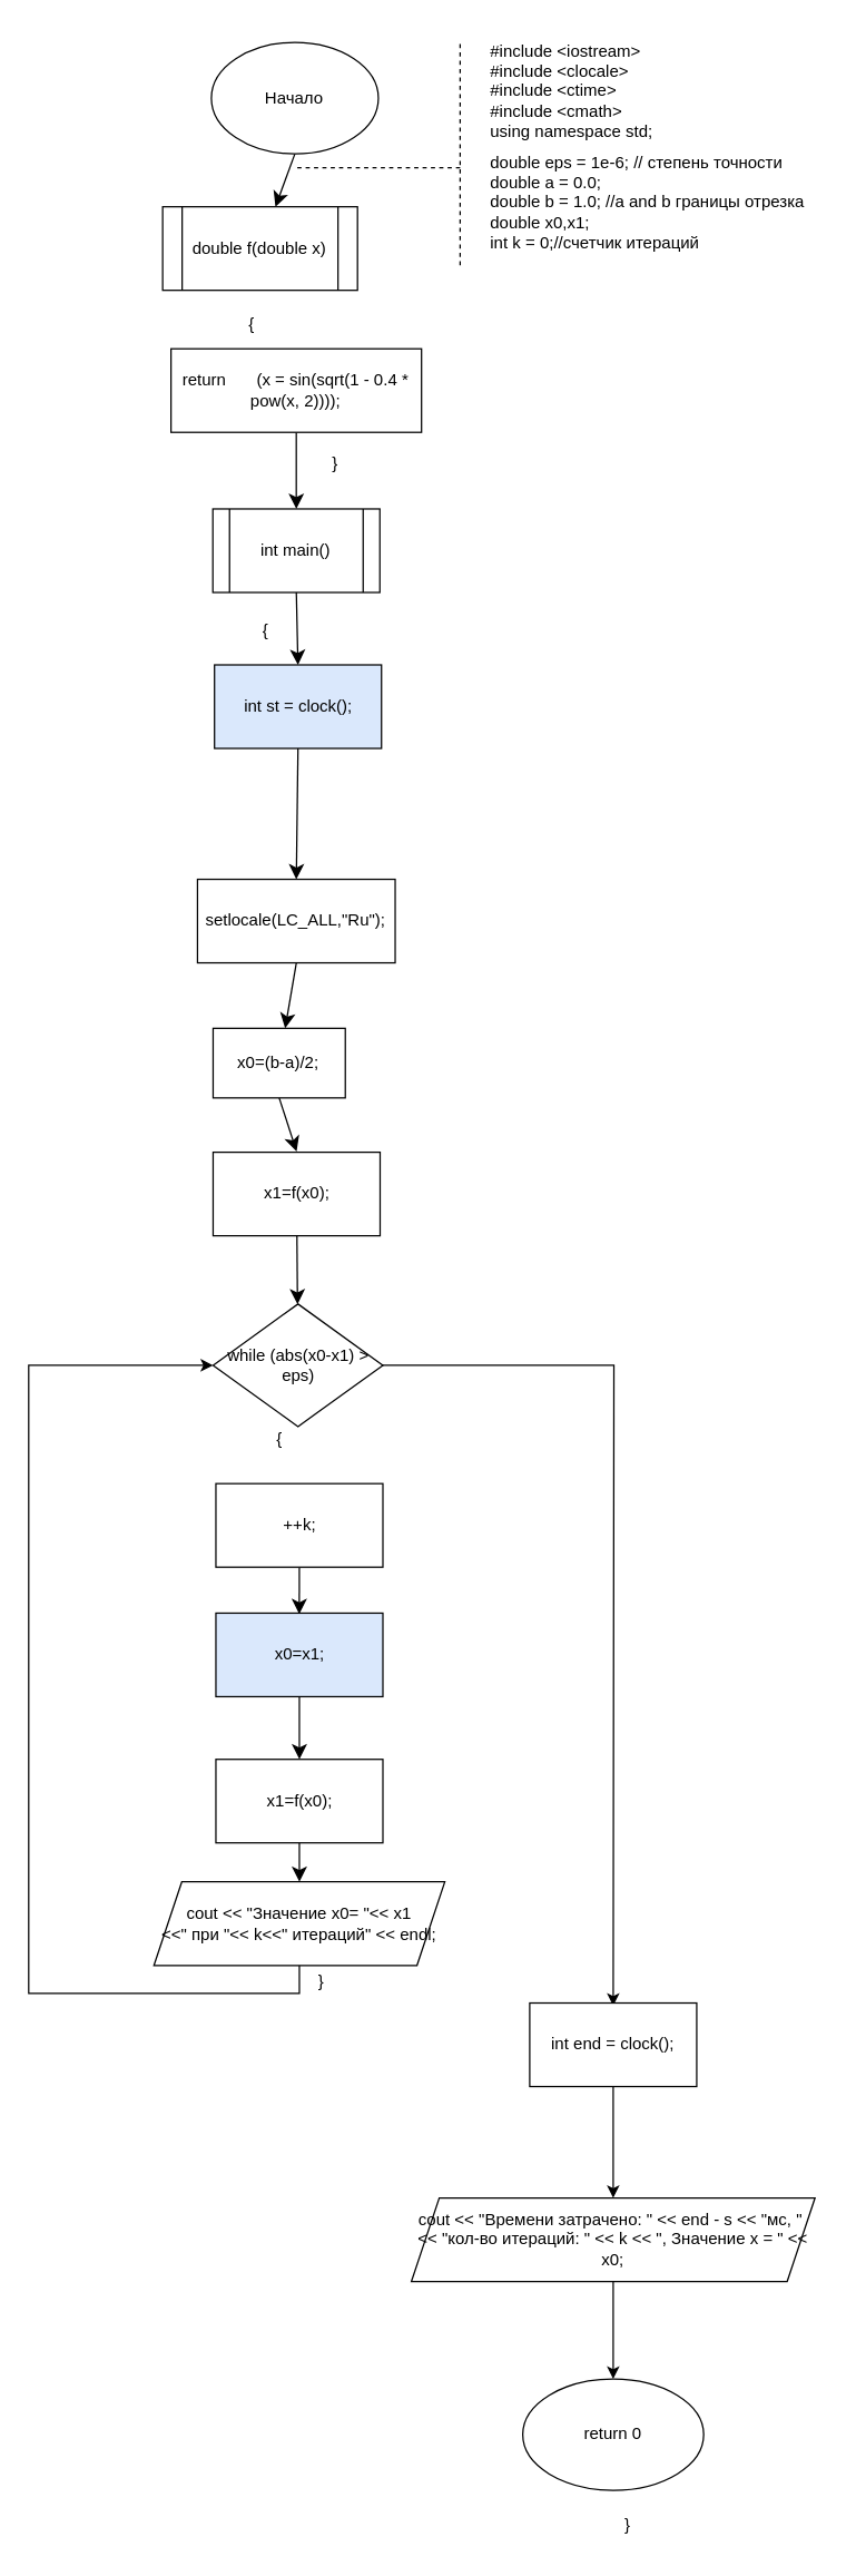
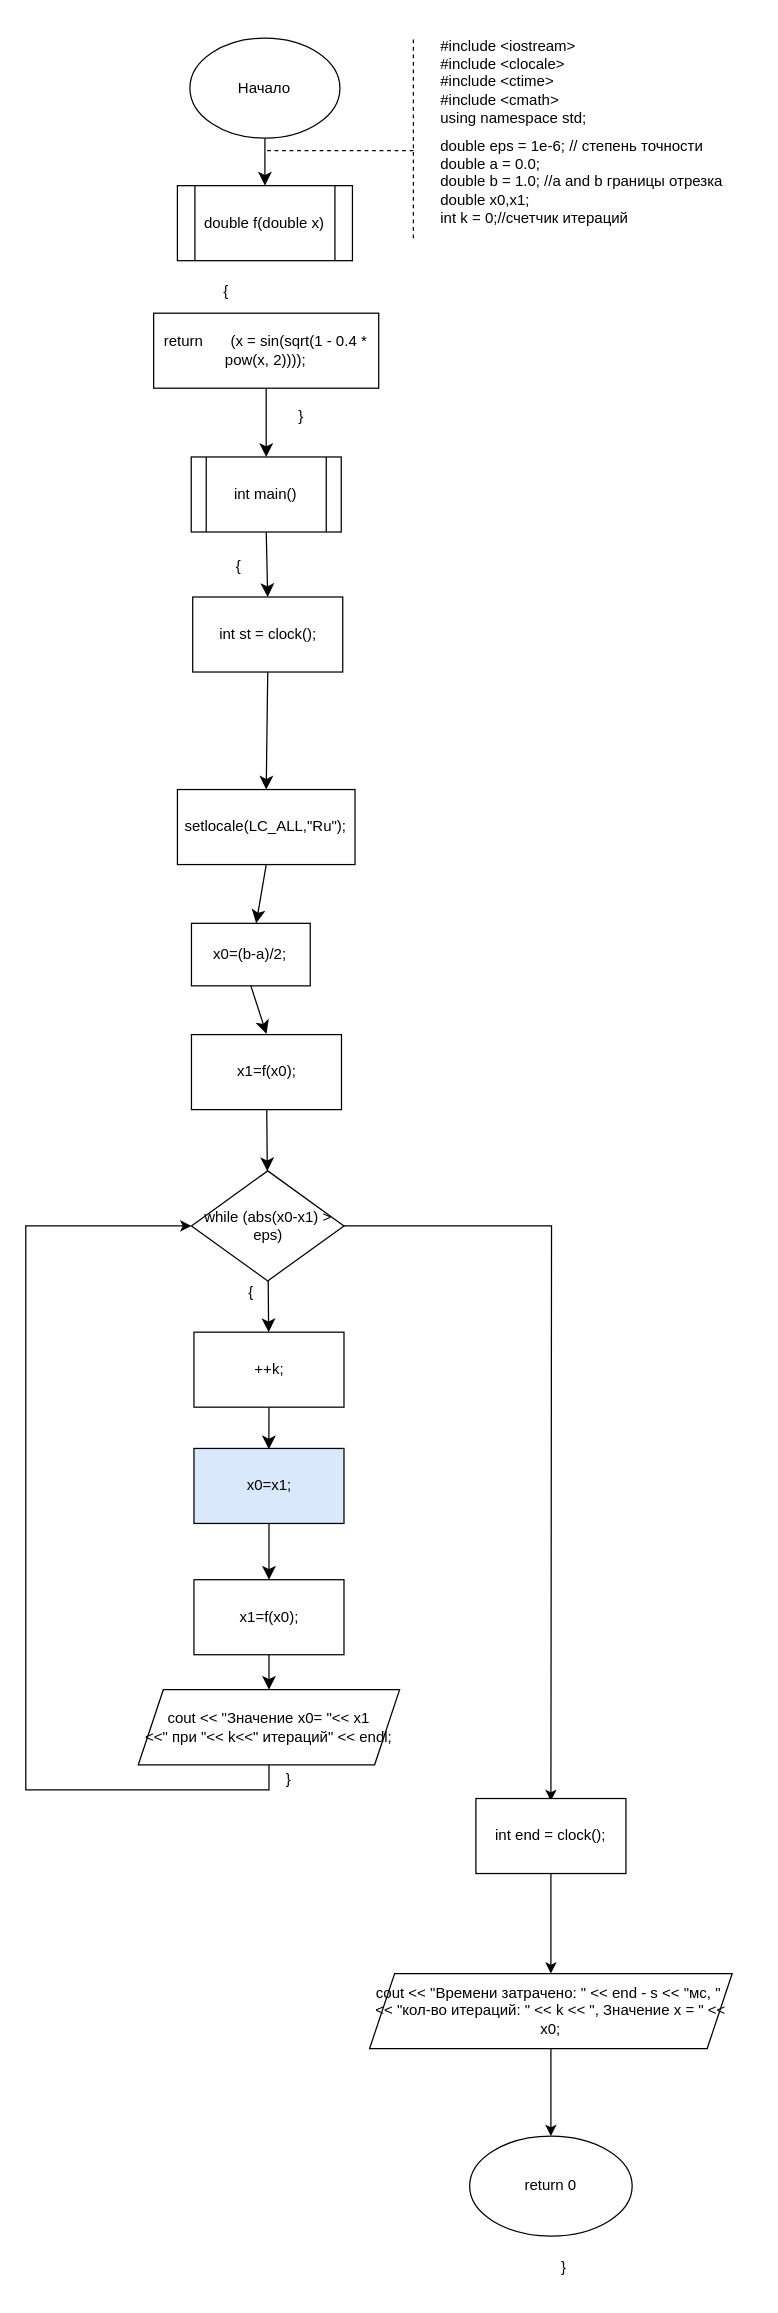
  <mxCell id="0" />
  <mxCell id="1" parent="0" />
  <mxCell id="2" style="edgeStyle=none;curved=1;rounded=0;orthogonalLoop=1;jettySize=auto;html=1;exitX=0.5;exitY=1;exitDx=0;exitDy=0;fontSize=12;startSize=8;endSize=8;" edge="1" parent="1" source="3" target="4"><mxGeometry relative="1" as="geometry"><mxPoint x="211.355" y="158.762" as="targetPoint" /></mxGeometry></mxCell>
  <mxCell id="3" value="Начало" style="ellipse;whiteSpace=wrap;html=1;" vertex="1" parent="1"><mxGeometry x="151.26" y="30" width="120" height="80" as="geometry" /></mxCell>
- <mxCell id="4" value="double f(double x)" style="shape=process;whiteSpace=wrap;html=1;backgroundOutline=1;" vertex="1" parent="1"><mxGeometry x="116.26" y="148" width="140" height="60" as="geometry" /></mxCell>
+ <mxCell id="4" value="double f(double x)" style="shape=process;whiteSpace=wrap;html=1;backgroundOutline=1;" vertex="1" parent="1"><mxGeometry x="141.26" y="148" width="140" height="60" as="geometry" /></mxCell>
  <mxCell id="5" style="edgeStyle=none;curved=1;rounded=0;orthogonalLoop=1;jettySize=auto;html=1;exitX=0.5;exitY=1;exitDx=0;exitDy=0;fontSize=12;startSize=8;endSize=8;" edge="1" parent="1" source="6" target="8"><mxGeometry relative="1" as="geometry"><mxPoint x="212.308" y="353.429" as="targetPoint" /></mxGeometry></mxCell>
  <mxCell id="6" value="return &lt;span style=&quot;white-space:pre&quot;&gt;&#09;&lt;/span&gt;(x = sin(sqrt(1 - 0.4 * pow(x, 2))));" style="rounded=0;whiteSpace=wrap;html=1;" vertex="1" parent="1"><mxGeometry x="122.26" y="250" width="180" height="60" as="geometry" /></mxCell>
  <mxCell id="7" style="edgeStyle=none;curved=1;rounded=0;orthogonalLoop=1;jettySize=auto;html=1;exitX=0.5;exitY=1;exitDx=0;exitDy=0;entryX=0.5;entryY=0;entryDx=0;entryDy=0;fontSize=12;startSize=8;endSize=8;" edge="1" parent="1" source="8" target="27"><mxGeometry relative="1" as="geometry" /></mxCell>
  <mxCell id="8" value="int main()" style="shape=process;whiteSpace=wrap;html=1;backgroundOutline=1;" vertex="1" parent="1"><mxGeometry x="152.308" y="364.999" width="120" height="60" as="geometry" /></mxCell>
  <mxCell id="9" style="edgeStyle=none;curved=1;rounded=0;orthogonalLoop=1;jettySize=auto;html=1;exitX=0.5;exitY=1;exitDx=0;exitDy=0;fontSize=12;startSize=8;endSize=8;" edge="1" parent="1" source="10" target="12"><mxGeometry relative="1" as="geometry"><mxPoint x="212.498" y="723.238" as="targetPoint" /></mxGeometry></mxCell>
  <mxCell id="10" value="setlocale(LC_ALL,&quot;Ru&quot;);" style="rounded=0;whiteSpace=wrap;html=1;" vertex="1" parent="1"><mxGeometry x="141.28" y="631" width="142.05" height="60" as="geometry" /></mxCell>
  <mxCell id="11" style="edgeStyle=none;curved=1;rounded=0;orthogonalLoop=1;jettySize=auto;html=1;exitX=0.5;exitY=1;exitDx=0;exitDy=0;fontSize=12;startSize=8;endSize=8;" edge="1" parent="1" source="12"><mxGeometry relative="1" as="geometry"><mxPoint x="212.498" y="826.476" as="targetPoint" /></mxGeometry></mxCell>
  <mxCell id="12" value="x0=(b-a)/2;" style="rounded=0;whiteSpace=wrap;html=1;" vertex="1" parent="1"><mxGeometry x="152.498" y="737.998" width="95" height="50" as="geometry" /></mxCell>
  <mxCell id="13" value="" style="edgeStyle=none;curved=1;rounded=0;orthogonalLoop=1;jettySize=auto;html=1;fontSize=12;startSize=8;endSize=8;" edge="1" parent="1" source="14" target="17"><mxGeometry relative="1" as="geometry" /></mxCell>
  <mxCell id="14" value="x1=f(x0);" style="whiteSpace=wrap;html=1;" vertex="1" parent="1"><mxGeometry x="152.5" y="827" width="120" height="60" as="geometry" /></mxCell>
+ <mxCell id="15" value="" style="edgeStyle=none;curved=1;rounded=0;orthogonalLoop=1;jettySize=auto;html=1;fontSize=12;startSize=8;endSize=8;" edge="1" parent="1" source="17" target="19"><mxGeometry relative="1" as="geometry" /></mxCell>
  <mxCell id="16" style="edgeStyle=orthogonalEdgeStyle;rounded=0;orthogonalLoop=1;jettySize=auto;html=1;exitX=1;exitY=0.5;exitDx=0;exitDy=0;" edge="1" parent="1" source="17"><mxGeometry relative="1" as="geometry"><mxPoint x="440" y="1440" as="targetPoint" /></mxGeometry></mxCell>
  <mxCell id="17" value="while (abs(x0-x1) &amp;gt; eps)" style="rhombus;whiteSpace=wrap;html=1;" vertex="1" parent="1"><mxGeometry x="152.5" y="936" width="122" height="88" as="geometry" /></mxCell>
  <mxCell id="18" style="edgeStyle=none;curved=1;rounded=0;orthogonalLoop=1;jettySize=auto;html=1;exitX=0.5;exitY=1;exitDx=0;exitDy=0;fontSize=12;startSize=8;endSize=8;" edge="1" parent="1" source="19"><mxGeometry relative="1" as="geometry"><mxPoint x="214.403" y="1158.667" as="targetPoint" /></mxGeometry></mxCell>
  <mxCell id="19" value="++k;" style="whiteSpace=wrap;html=1;" vertex="1" parent="1"><mxGeometry x="154.5" y="1065" width="120" height="60" as="geometry" /></mxCell>
  <mxCell id="20" value="" style="edgeStyle=none;curved=1;rounded=0;orthogonalLoop=1;jettySize=auto;html=1;fontSize=12;startSize=8;endSize=8;" edge="1" parent="1" source="21" target="23"><mxGeometry relative="1" as="geometry" /></mxCell>
  <mxCell id="21" value="x0=x1;" style="whiteSpace=wrap;html=1;fillColor=#dae8fc;" vertex="1" parent="1"><mxGeometry x="154.5" y="1158" width="120" height="60" as="geometry" /></mxCell>
  <mxCell id="22" value="" style="edgeStyle=none;curved=1;rounded=0;orthogonalLoop=1;jettySize=auto;html=1;fontSize=12;startSize=8;endSize=8;" edge="1" parent="1" source="23" target="25"><mxGeometry relative="1" as="geometry" /></mxCell>
  <mxCell id="23" value="x1=f(x0);" style="whiteSpace=wrap;html=1;" vertex="1" parent="1"><mxGeometry x="154.5" y="1263" width="120" height="60" as="geometry" /></mxCell>
  <mxCell id="24" style="edgeStyle=orthogonalEdgeStyle;rounded=0;orthogonalLoop=1;jettySize=auto;html=1;exitX=0.5;exitY=1;exitDx=0;exitDy=0;entryX=0;entryY=0.5;entryDx=0;entryDy=0;" edge="1" parent="1" source="25" target="17"><mxGeometry relative="1" as="geometry"><Array as="points"><mxPoint x="215" y="1431" /><mxPoint x="20" y="1431" /><mxPoint x="20" y="980" /></Array></mxGeometry></mxCell>
  <mxCell id="25" value="cout &amp;lt;&amp;lt; &quot;Значение х0= &quot;&amp;lt;&amp;lt; x1&lt;div&gt;&amp;lt;&amp;lt;&quot; при &quot;&amp;lt;&amp;lt; k&amp;lt;&amp;lt;&quot; итераций&quot; &amp;lt;&amp;lt; endl;&lt;/div&gt;" style="shape=parallelogram;perimeter=parallelogramPerimeter;whiteSpace=wrap;html=1;fixedSize=1;" vertex="1" parent="1"><mxGeometry x="110" y="1351" width="209" height="60" as="geometry" /></mxCell>
  <mxCell id="26" style="edgeStyle=none;curved=1;rounded=0;orthogonalLoop=1;jettySize=auto;html=1;exitX=0.5;exitY=1;exitDx=0;exitDy=0;entryX=0.5;entryY=0;entryDx=0;entryDy=0;fontSize=12;startSize=8;endSize=8;" edge="1" parent="1" source="27" target="10"><mxGeometry relative="1" as="geometry" /></mxCell>
- <mxCell id="27" value="int st = clock();" style="whiteSpace=wrap;html=1;fillColor=#dae8fc;" vertex="1" parent="1"><mxGeometry x="153.5" y="477" width="120" height="60" as="geometry" /></mxCell>
+ <mxCell id="27" value="int st = clock();" style="whiteSpace=wrap;html=1;" vertex="1" parent="1"><mxGeometry x="153.5" y="477" width="120" height="60" as="geometry" /></mxCell>
  <mxCell id="28" value="{" style="text;html=1;align=center;verticalAlign=middle;resizable=0;points=[];autosize=1;strokeColor=none;fillColor=none;" vertex="1" parent="1"><mxGeometry x="185" y="1018" width="30" height="30" as="geometry" /></mxCell>
  <mxCell id="29" value="}" style="text;html=1;align=center;verticalAlign=middle;resizable=0;points=[];autosize=1;strokeColor=none;fillColor=none;" vertex="1" parent="1"><mxGeometry x="215" y="1408" width="30" height="30" as="geometry" /></mxCell>
  <mxCell id="30" value="{" style="text;html=1;align=center;verticalAlign=middle;resizable=0;points=[];autosize=1;strokeColor=none;fillColor=none;" vertex="1" parent="1"><mxGeometry x="175" y="438" width="30" height="30" as="geometry" /></mxCell>
  <mxCell id="31" value="}" style="text;html=1;align=center;verticalAlign=middle;resizable=0;points=[];autosize=1;strokeColor=none;fillColor=none;" vertex="1" parent="1"><mxGeometry x="225" y="318" width="30" height="30" as="geometry" /></mxCell>
  <mxCell id="32" value="{" style="text;html=1;align=center;verticalAlign=middle;resizable=0;points=[];autosize=1;strokeColor=none;fillColor=none;" vertex="1" parent="1"><mxGeometry x="165" y="218" width="30" height="30" as="geometry" /></mxCell>
  <mxCell id="33" value="" style="edgeStyle=orthogonalEdgeStyle;rounded=0;orthogonalLoop=1;jettySize=auto;html=1;" edge="1" parent="1" source="34" target="36"><mxGeometry relative="1" as="geometry" /></mxCell>
  <mxCell id="34" value="int end = clock();" style="whiteSpace=wrap;html=1;" vertex="1" parent="1"><mxGeometry x="380" y="1438" width="120" height="60" as="geometry" /></mxCell>
  <mxCell id="35" value="" style="edgeStyle=orthogonalEdgeStyle;rounded=0;orthogonalLoop=1;jettySize=auto;html=1;" edge="1" parent="1" source="36" target="37"><mxGeometry relative="1" as="geometry" /></mxCell>
  <mxCell id="36" value="cout &amp;lt;&amp;lt; &quot;Времени затрачено: &quot; &amp;lt;&amp;lt; end - s &amp;lt;&amp;lt; &quot;мс, &quot;&amp;nbsp;&lt;div&gt;&amp;lt;&amp;lt; &quot;кол-во итераций: &quot; &amp;lt;&amp;lt; k &amp;lt;&amp;lt; &quot;, Значение x = &quot; &amp;lt;&amp;lt; x0;&lt;/div&gt;" style="shape=parallelogram;perimeter=parallelogramPerimeter;whiteSpace=wrap;html=1;fixedSize=1;" vertex="1" parent="1"><mxGeometry x="295" y="1578" width="290" height="60" as="geometry" /></mxCell>
  <mxCell id="37" value="return 0" style="ellipse;whiteSpace=wrap;html=1;" vertex="1" parent="1"><mxGeometry x="375" y="1708" width="130" height="80" as="geometry" /></mxCell>
  <mxCell id="38" value="}" style="text;html=1;align=center;verticalAlign=middle;resizable=0;points=[];autosize=1;strokeColor=none;fillColor=none;" vertex="1" parent="1"><mxGeometry x="435" y="1798" width="30" height="30" as="geometry" /></mxCell>
  <mxCell id="39" value="" style="endArrow=none;dashed=1;html=1;rounded=0;" edge="1" parent="1"><mxGeometry width="50" height="50" relative="1" as="geometry"><mxPoint x="330" y="120" as="sourcePoint" /><mxPoint x="210" y="120" as="targetPoint" /></mxGeometry></mxCell>
  <mxCell id="40" value="&lt;div&gt;#include &amp;lt;iostream&amp;gt;&lt;/div&gt;&lt;div&gt;#include &amp;lt;clocale&amp;gt;&lt;/div&gt;&lt;div&gt;#include &amp;lt;ctime&amp;gt;&lt;/div&gt;&lt;div&gt;#include &amp;lt;cmath&amp;gt;&lt;/div&gt;&lt;div&gt;using namespace std;&lt;/div&gt;" style="text;html=1;align=left;verticalAlign=middle;resizable=0;points=[];autosize=1;strokeColor=none;fillColor=none;" vertex="1" parent="1"><mxGeometry x="350" y="20" width="140" height="90" as="geometry" /></mxCell>
  <mxCell id="41" value="&lt;div&gt;double eps = 1e-6; // степень точности&lt;/div&gt;&lt;div&gt;double a = 0.0;&lt;/div&gt;&lt;div&gt;double b = 1.0; //a and b границы отрезка&lt;/div&gt;&lt;div&gt;double x0,x1;&lt;/div&gt;&lt;div&gt;int k = 0;//счетчик итераций&lt;/div&gt;" style="text;html=1;align=left;verticalAlign=middle;resizable=0;points=[];autosize=1;strokeColor=none;fillColor=none;" vertex="1" parent="1"><mxGeometry x="350" y="100" width="250" height="90" as="geometry" /></mxCell>
  <mxCell id="42" value="" style="endArrow=none;dashed=1;html=1;rounded=0;" edge="1" parent="1"><mxGeometry width="50" height="50" relative="1" as="geometry"><mxPoint x="330" y="190" as="sourcePoint" /><mxPoint x="330" y="30" as="targetPoint" /></mxGeometry></mxCell>
